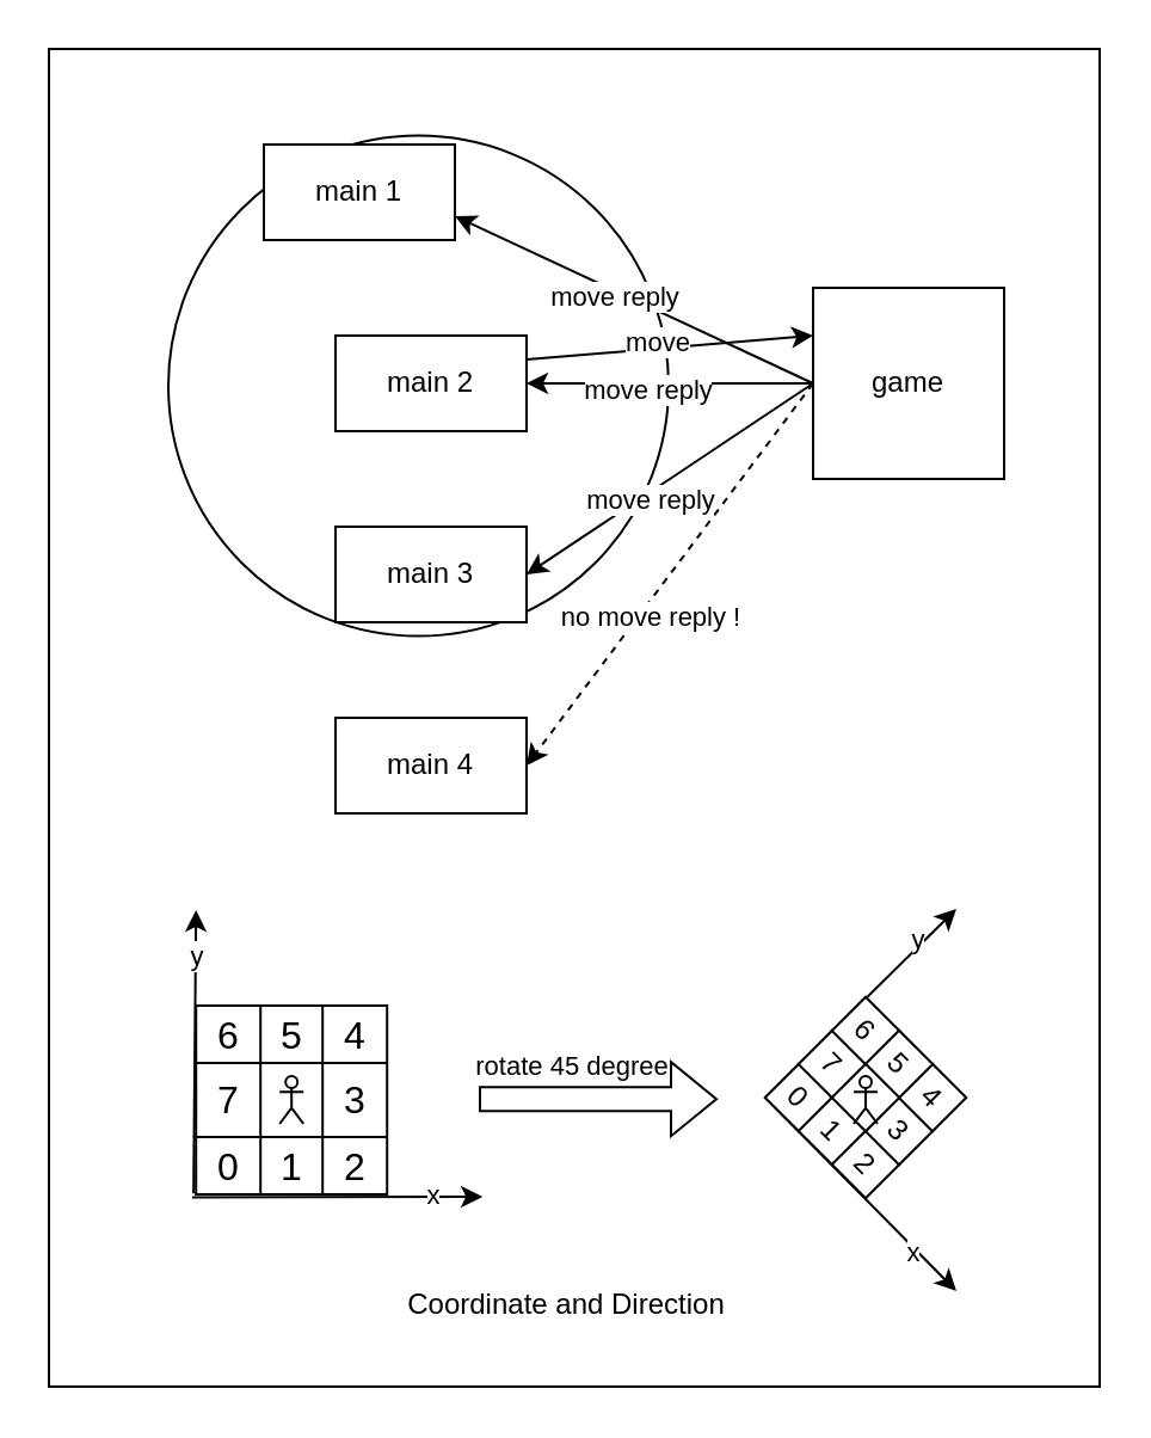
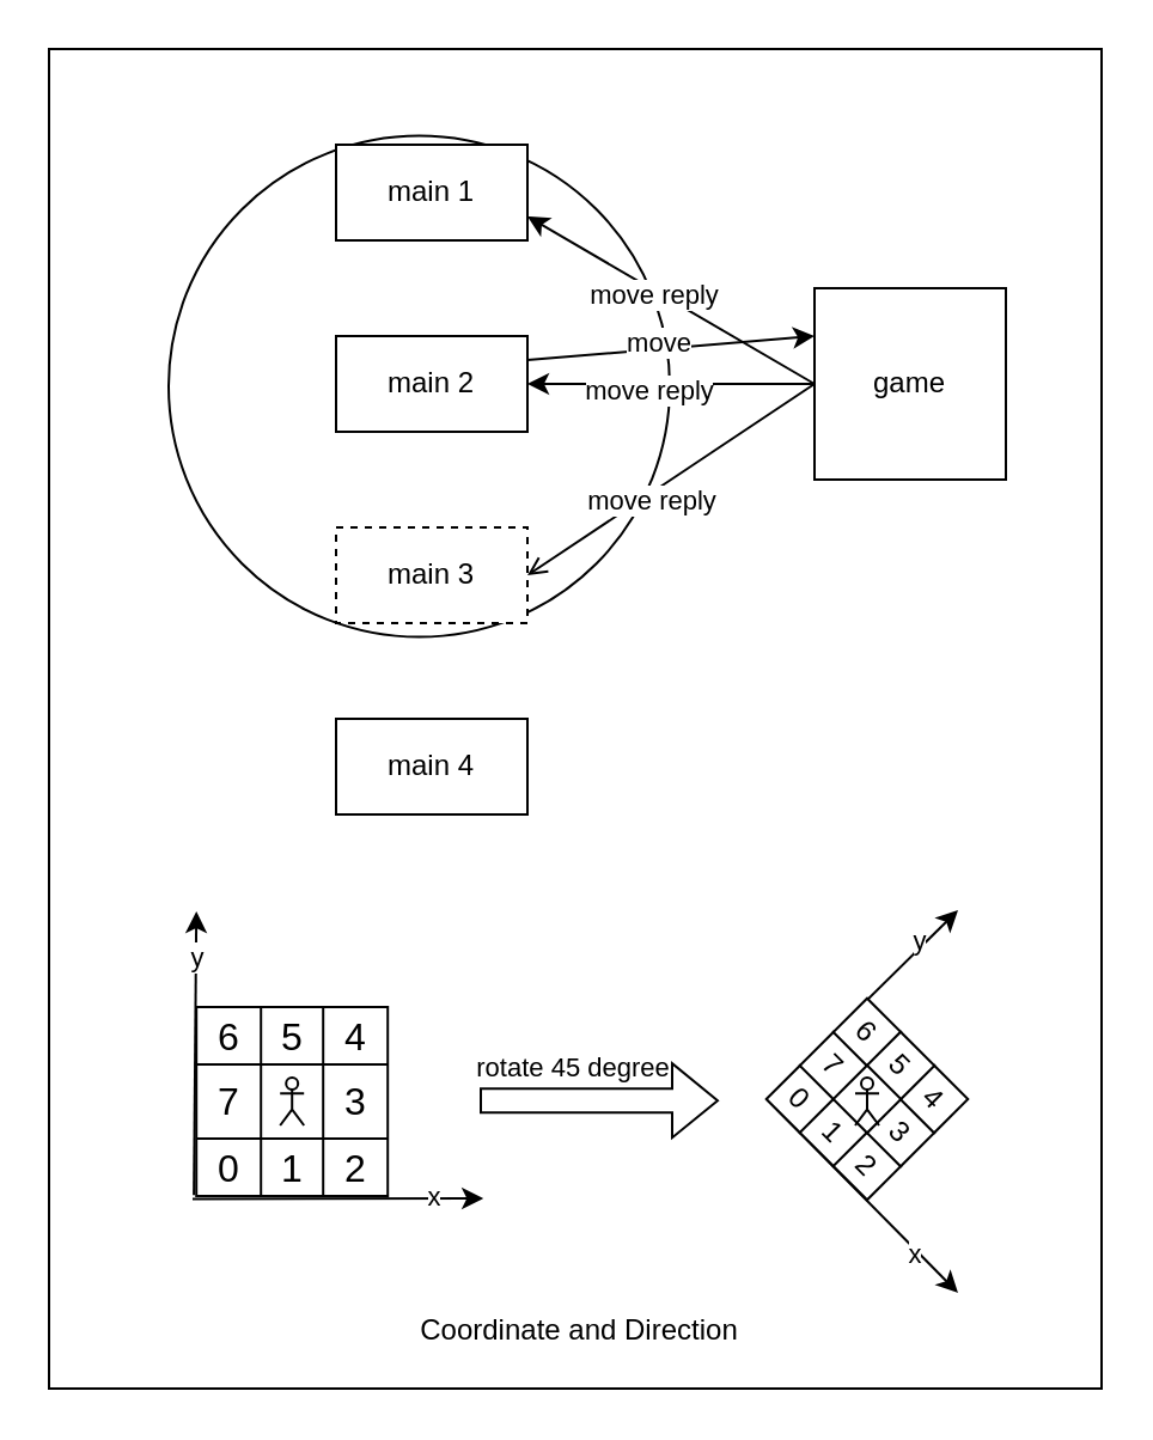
  <mxCell id="0" />
  <mxCell id="1" parent="0" />
  <mxCell id="2" value="" style="rounded=0;whiteSpace=wrap;html=1;" vertex="1" parent="1"><mxGeometry x="20" y="20" width="440" height="560" as="geometry" /></mxCell>
  <mxCell id="3" value="" style="ellipse;whiteSpace=wrap;html=1;aspect=fixed;" vertex="1" parent="1"><mxGeometry x="70" y="56.3" width="209.5" height="209.5" as="geometry" /></mxCell>
- <mxCell id="4" value="main 1" style="rounded=0;whiteSpace=wrap;html=1;" parent="1" vertex="1"><mxGeometry x="110" y="60" width="80" height="40" as="geometry" /></mxCell>
+ <mxCell id="4" value="main 1" style="rounded=0;whiteSpace=wrap;html=1;" parent="1" vertex="1"><mxGeometry x="140" y="60" width="80" height="40" as="geometry" /></mxCell>
  <mxCell id="5" value="game" style="rounded=0;whiteSpace=wrap;html=1;" parent="1" vertex="1"><mxGeometry x="340" y="120" width="80" height="80" as="geometry" /></mxCell>
  <mxCell id="6" value="main 2" style="rounded=0;whiteSpace=wrap;html=1;" parent="1" vertex="1"><mxGeometry x="140" y="140" width="80" height="40" as="geometry" /></mxCell>
  <mxCell id="7" value="main 4" style="rounded=0;whiteSpace=wrap;html=1;" parent="1" vertex="1"><mxGeometry x="140" y="300" width="80" height="40" as="geometry" /></mxCell>
  <mxCell id="8" value="" style="endArrow=classic;html=1;rounded=0;entryX=0;entryY=0.25;entryDx=0;entryDy=0;exitX=1;exitY=0.25;exitDx=0;exitDy=0;" parent="1" source="6" target="5" edge="1"><mxGeometry width="50" height="50" relative="1" as="geometry"><mxPoint x="200" y="220" as="sourcePoint" /><mxPoint x="250" y="170" as="targetPoint" /></mxGeometry></mxCell>
  <mxCell id="9" value="move" style="edgeLabel;html=1;align=center;verticalAlign=middle;resizable=0;points=[];" parent="8" vertex="1" connectable="0"><mxGeometry x="-0.086" y="3" relative="1" as="geometry"><mxPoint as="offset" /></mxGeometry></mxCell>
  <mxCell id="10" value="" style="endArrow=classic;html=1;rounded=0;exitX=0;exitY=0.5;exitDx=0;exitDy=0;entryX=1;entryY=0.75;entryDx=0;entryDy=0;" parent="1" source="5" target="4" edge="1"><mxGeometry width="50" height="50" relative="1" as="geometry"><mxPoint x="200" y="220" as="sourcePoint" /><mxPoint x="250" y="170" as="targetPoint" /></mxGeometry></mxCell>
  <mxCell id="11" value="move reply" style="edgeLabel;html=1;align=center;verticalAlign=middle;resizable=0;points=[];" parent="10" vertex="1" connectable="0"><mxGeometry x="0.104" y="2" relative="1" as="geometry"><mxPoint as="offset" /></mxGeometry></mxCell>
  <mxCell id="12" value="" style="endArrow=classic;html=1;rounded=0;exitX=0;exitY=0.5;exitDx=0;exitDy=0;entryX=1;entryY=0.5;entryDx=0;entryDy=0;" parent="1" source="5" target="6" edge="1"><mxGeometry width="50" height="50" relative="1" as="geometry"><mxPoint x="390" y="170" as="sourcePoint" /><mxPoint x="230" y="100" as="targetPoint" /></mxGeometry></mxCell>
  <mxCell id="13" value="move reply" style="edgeLabel;html=1;align=center;verticalAlign=middle;resizable=0;points=[];" parent="12" vertex="1" connectable="0"><mxGeometry x="0.185" y="2" relative="1" as="geometry"><mxPoint x="1" as="offset" /></mxGeometry></mxCell>
- <mxCell id="14" value="" style="endArrow=classic;html=1;rounded=0;exitX=0;exitY=0.5;exitDx=0;exitDy=0;entryX=1;entryY=0.5;entryDx=0;entryDy=0;dashed=1;" parent="1" source="5" target="7" edge="1"><mxGeometry width="50" height="50" relative="1" as="geometry"><mxPoint x="390" y="170" as="sourcePoint" /><mxPoint x="230" y="150" as="targetPoint" /></mxGeometry></mxCell>
- <mxCell id="15" value="no move reply !" style="edgeLabel;html=1;align=center;verticalAlign=middle;resizable=0;points=[];" parent="14" vertex="1" connectable="0"><mxGeometry x="0.188" y="4" relative="1" as="geometry"><mxPoint as="offset" /></mxGeometry></mxCell>
  <mxCell id="16" value="" style="endArrow=classic;html=1;rounded=0;exitX=-0.02;exitY=1.051;exitDx=0;exitDy=0;exitPerimeter=0;" parent="1" source="29" edge="1"><mxGeometry width="50" height="50" relative="1" as="geometry"><mxPoint x="91.6" y="530.5" as="sourcePoint" /><mxPoint x="201.6" y="500.5" as="targetPoint" /></mxGeometry></mxCell>
  <mxCell id="17" value="x" style="edgeLabel;html=1;align=center;verticalAlign=middle;resizable=0;points=[];" parent="16" vertex="1" connectable="0"><mxGeometry x="0.8" relative="1" as="geometry"><mxPoint x="-8" y="-1" as="offset" /></mxGeometry></mxCell>
  <mxCell id="18" value="" style="endArrow=classic;html=1;rounded=0;exitX=-0.013;exitY=0.986;exitDx=0;exitDy=0;exitPerimeter=0;" parent="1" source="29" edge="1"><mxGeometry width="50" height="50" relative="1" as="geometry"><mxPoint x="51.6" y="500.5" as="sourcePoint" /><mxPoint x="81.6" y="380.5" as="targetPoint" /></mxGeometry></mxCell>
  <mxCell id="19" value="y" style="edgeLabel;html=1;align=center;verticalAlign=middle;resizable=0;points=[];" parent="18" vertex="1" connectable="0"><mxGeometry x="0.683" relative="1" as="geometry"><mxPoint as="offset" /></mxGeometry></mxCell>
  <mxCell id="20" value="" style="shape=table;startSize=0;container=1;collapsible=0;childLayout=tableLayout;fontSize=16;" parent="1" vertex="1"><mxGeometry x="81.6" y="420.5" width="80" height="79" as="geometry" /></mxCell>
  <mxCell id="21" value="" style="shape=tableRow;horizontal=0;startSize=0;swimlaneHead=0;swimlaneBody=0;strokeColor=inherit;top=0;left=0;bottom=0;right=0;collapsible=0;dropTarget=0;fillColor=none;points=[[0,0.5],[1,0.5]];portConstraint=eastwest;fontSize=16;" parent="20" vertex="1"><mxGeometry width="80" height="24" as="geometry" /></mxCell>
  <mxCell id="22" value="6" style="shape=partialRectangle;html=1;whiteSpace=wrap;connectable=0;strokeColor=inherit;overflow=hidden;fillColor=none;top=0;left=0;bottom=0;right=0;pointerEvents=1;fontSize=16;" parent="21" vertex="1"><mxGeometry width="27" height="24" as="geometry"><mxRectangle width="27" height="24" as="alternateBounds" /></mxGeometry></mxCell>
  <mxCell id="23" value="5" style="shape=partialRectangle;html=1;whiteSpace=wrap;connectable=0;strokeColor=inherit;overflow=hidden;fillColor=none;top=0;left=0;bottom=0;right=0;pointerEvents=1;fontSize=16;" parent="21" vertex="1"><mxGeometry x="27" width="26" height="24" as="geometry"><mxRectangle width="26" height="24" as="alternateBounds" /></mxGeometry></mxCell>
  <mxCell id="24" value="4" style="shape=partialRectangle;html=1;whiteSpace=wrap;connectable=0;strokeColor=inherit;overflow=hidden;fillColor=none;top=0;left=0;bottom=0;right=0;pointerEvents=1;fontSize=16;" parent="21" vertex="1"><mxGeometry x="53" width="27" height="24" as="geometry"><mxRectangle width="27" height="24" as="alternateBounds" /></mxGeometry></mxCell>
  <mxCell id="25" value="" style="shape=tableRow;horizontal=0;startSize=0;swimlaneHead=0;swimlaneBody=0;strokeColor=inherit;top=0;left=0;bottom=0;right=0;collapsible=0;dropTarget=0;fillColor=none;points=[[0,0.5],[1,0.5]];portConstraint=eastwest;fontSize=16;" parent="20" vertex="1"><mxGeometry y="24" width="80" height="31" as="geometry" /></mxCell>
  <mxCell id="26" value="7" style="shape=partialRectangle;html=1;whiteSpace=wrap;connectable=0;strokeColor=inherit;overflow=hidden;fillColor=none;top=0;left=0;bottom=0;right=0;pointerEvents=1;fontSize=16;" parent="25" vertex="1"><mxGeometry width="27" height="31" as="geometry"><mxRectangle width="27" height="31" as="alternateBounds" /></mxGeometry></mxCell>
  <mxCell id="27" value="" style="shape=partialRectangle;html=1;whiteSpace=wrap;connectable=0;strokeColor=inherit;overflow=hidden;fillColor=none;top=0;left=0;bottom=0;right=0;pointerEvents=1;fontSize=16;" parent="25" vertex="1"><mxGeometry x="27" width="26" height="31" as="geometry"><mxRectangle width="26" height="31" as="alternateBounds" /></mxGeometry></mxCell>
  <mxCell id="28" value="3" style="shape=partialRectangle;html=1;whiteSpace=wrap;connectable=0;strokeColor=inherit;overflow=hidden;fillColor=none;top=0;left=0;bottom=0;right=0;pointerEvents=1;fontSize=16;" parent="25" vertex="1"><mxGeometry x="53" width="27" height="31" as="geometry"><mxRectangle width="27" height="31" as="alternateBounds" /></mxGeometry></mxCell>
  <mxCell id="29" value="" style="shape=tableRow;horizontal=0;startSize=0;swimlaneHead=0;swimlaneBody=0;strokeColor=inherit;top=0;left=0;bottom=0;right=0;collapsible=0;dropTarget=0;fillColor=none;points=[[0,0.5],[1,0.5]];portConstraint=eastwest;fontSize=16;" parent="20" vertex="1"><mxGeometry y="55" width="80" height="24" as="geometry" /></mxCell>
  <mxCell id="30" value="0" style="shape=partialRectangle;html=1;whiteSpace=wrap;connectable=0;strokeColor=inherit;overflow=hidden;fillColor=none;top=0;left=0;bottom=0;right=0;pointerEvents=1;fontSize=16;" parent="29" vertex="1"><mxGeometry width="27" height="24" as="geometry"><mxRectangle width="27" height="24" as="alternateBounds" /></mxGeometry></mxCell>
  <mxCell id="31" value="1" style="shape=partialRectangle;html=1;whiteSpace=wrap;connectable=0;strokeColor=inherit;overflow=hidden;fillColor=none;top=0;left=0;bottom=0;right=0;pointerEvents=1;fontSize=16;" parent="29" vertex="1"><mxGeometry x="27" width="26" height="24" as="geometry"><mxRectangle width="26" height="24" as="alternateBounds" /></mxGeometry></mxCell>
  <mxCell id="32" value="2" style="shape=partialRectangle;html=1;whiteSpace=wrap;connectable=0;strokeColor=inherit;overflow=hidden;fillColor=none;top=0;left=0;bottom=0;right=0;pointerEvents=1;fontSize=16;" parent="29" vertex="1"><mxGeometry x="53" width="27" height="24" as="geometry"><mxRectangle width="27" height="24" as="alternateBounds" /></mxGeometry></mxCell>
  <mxCell id="33" value="" style="endArrow=classic;html=1;rounded=0;" parent="1" edge="1"><mxGeometry width="50" height="50" relative="1" as="geometry"><mxPoint x="320" y="459" as="sourcePoint" /><mxPoint x="400" y="540" as="targetPoint" /></mxGeometry></mxCell>
  <mxCell id="34" value="x" style="edgeLabel;html=1;align=center;verticalAlign=middle;resizable=0;points=[];" parent="33" vertex="1" connectable="0"><mxGeometry x="0.564" y="-1" relative="1" as="geometry"><mxPoint as="offset" /></mxGeometry></mxCell>
  <mxCell id="35" value="" style="endArrow=classic;html=1;rounded=0;" parent="1" edge="1"><mxGeometry width="50" height="50" relative="1" as="geometry"><mxPoint x="320" y="459" as="sourcePoint" /><mxPoint x="400" y="380" as="targetPoint" /></mxGeometry></mxCell>
  <mxCell id="36" value="y" style="edgeLabel;html=1;align=center;verticalAlign=middle;resizable=0;points=[];" parent="35" vertex="1" connectable="0"><mxGeometry x="0.639" y="3" relative="1" as="geometry"><mxPoint as="offset" /></mxGeometry></mxCell>
  <mxCell id="37" value="0" style="rounded=0;whiteSpace=wrap;html=1;direction=south;rotation=45;" parent="1" vertex="1"><mxGeometry x="324" y="449" width="20" height="20" as="geometry" /></mxCell>
  <mxCell id="38" value="1" style="rounded=0;whiteSpace=wrap;html=1;direction=south;rotation=45;" parent="1" vertex="1"><mxGeometry x="338" y="463" width="20" height="20" as="geometry" /></mxCell>
  <mxCell id="39" value="2" style="rounded=0;whiteSpace=wrap;html=1;direction=south;rotation=45;" parent="1" vertex="1"><mxGeometry x="352" y="477" width="20" height="20" as="geometry" /></mxCell>
  <mxCell id="40" value="3" style="rounded=0;whiteSpace=wrap;html=1;direction=south;rotation=45;" parent="1" vertex="1"><mxGeometry x="366" y="463" width="20" height="20" as="geometry" /></mxCell>
  <mxCell id="41" value="4" style="rounded=0;whiteSpace=wrap;html=1;direction=south;rotation=45;" parent="1" vertex="1"><mxGeometry x="380" y="449" width="20" height="20" as="geometry" /></mxCell>
  <mxCell id="42" value="7" style="rounded=0;whiteSpace=wrap;html=1;direction=south;rotation=45;" parent="1" vertex="1"><mxGeometry x="338" y="435" width="20" height="20" as="geometry" /></mxCell>
  <mxCell id="43" value="6" style="rounded=0;whiteSpace=wrap;html=1;direction=south;rotation=45;" parent="1" vertex="1"><mxGeometry x="352" y="421" width="20" height="20" as="geometry" /></mxCell>
  <mxCell id="44" value="5" style="rounded=0;whiteSpace=wrap;html=1;direction=south;rotation=45;" parent="1" vertex="1"><mxGeometry x="366" y="435" width="20" height="20" as="geometry" /></mxCell>
  <mxCell id="45" value="" style="rounded=0;whiteSpace=wrap;html=1;direction=south;rotation=45;" parent="1" vertex="1"><mxGeometry x="352" y="449" width="20" height="20" as="geometry" /></mxCell>
  <mxCell id="46" value="" style="shape=flexArrow;endArrow=classic;html=1;rounded=0;" parent="1" edge="1"><mxGeometry width="50" height="50" relative="1" as="geometry"><mxPoint x="200" y="459.58" as="sourcePoint" /><mxPoint x="300" y="459.58" as="targetPoint" /></mxGeometry></mxCell>
  <mxCell id="47" value="rotate 45 degree" style="edgeLabel;html=1;align=center;verticalAlign=middle;resizable=0;points=[];" parent="46" vertex="1" connectable="0"><mxGeometry x="-0.067" y="-2" relative="1" as="geometry"><mxPoint x="-9" y="-16" as="offset" /></mxGeometry></mxCell>
- <mxCell id="48" value="Coordinate and Direction" style="text;html=1;strokeColor=none;fillColor=none;align=center;verticalAlign=middle;whiteSpace=wrap;rounded=0;" parent="1" vertex="1"><mxGeometry x="161.6" y="530.5" width="150" height="30" as="geometry" /></mxCell>
+ <mxCell id="48" value="Coordinate and Direction" style="text;html=1;strokeColor=none;fillColor=none;align=center;verticalAlign=middle;whiteSpace=wrap;rounded=0;" parent="1" vertex="1"><mxGeometry x="166.6" y="540.5" width="150" height="30" as="geometry" /></mxCell>
  <mxCell id="49" value="" style="shape=umlActor;verticalLabelPosition=bottom;verticalAlign=top;html=1;outlineConnect=0;" parent="1" vertex="1"><mxGeometry x="116.6" y="450" width="10" height="20" as="geometry" /></mxCell>
  <mxCell id="50" value="" style="shape=umlActor;verticalLabelPosition=bottom;verticalAlign=top;html=1;outlineConnect=0;" parent="1" vertex="1"><mxGeometry x="357" y="450" width="10" height="20" as="geometry" /></mxCell>
- <mxCell id="51" value="main 3" style="rounded=0;whiteSpace=wrap;html=1;" vertex="1" parent="1"><mxGeometry x="140" y="220" width="80" height="40" as="geometry" /></mxCell>
- <mxCell id="52" value="" style="endArrow=classic;html=1;rounded=0;exitX=0;exitY=0.5;exitDx=0;exitDy=0;entryX=1;entryY=0.5;entryDx=0;entryDy=0;" edge="1" parent="1" source="5" target="51"><mxGeometry width="50" height="50" relative="1" as="geometry"><mxPoint x="350" y="170" as="sourcePoint" /><mxPoint x="230" y="170" as="targetPoint" /></mxGeometry></mxCell>
+ <mxCell id="51" value="main 3" style="rounded=0;whiteSpace=wrap;html=1;dashed=1;" vertex="1" parent="1"><mxGeometry x="140" y="220" width="80" height="40" as="geometry" /></mxCell>
+ <mxCell id="52" value="" style="endArrow=open;html=1;rounded=0;exitX=0;exitY=0.5;exitDx=0;exitDy=0;entryX=1;entryY=0.5;entryDx=0;entryDy=0;" edge="1" parent="1" source="5" target="51"><mxGeometry width="50" height="50" relative="1" as="geometry"><mxPoint x="350" y="170" as="sourcePoint" /><mxPoint x="230" y="170" as="targetPoint" /></mxGeometry></mxCell>
  <mxCell id="53" value="move reply" style="edgeLabel;html=1;align=center;verticalAlign=middle;resizable=0;points=[];" vertex="1" connectable="0" parent="52"><mxGeometry x="0.185" y="2" relative="1" as="geometry"><mxPoint x="1" as="offset" /></mxGeometry></mxCell>
